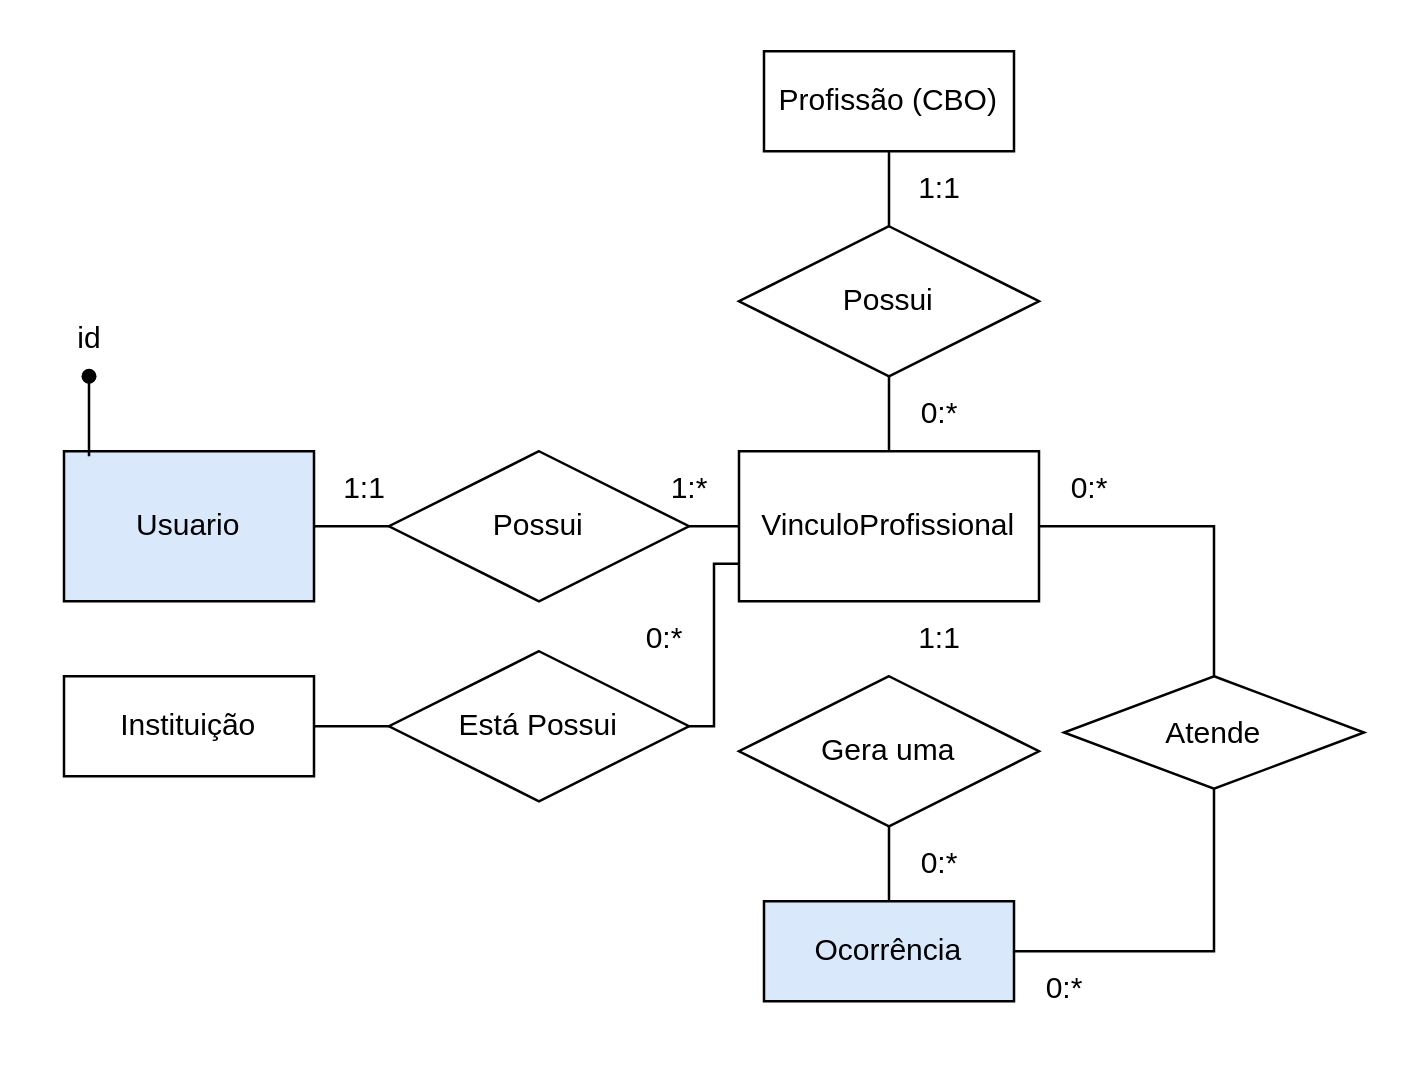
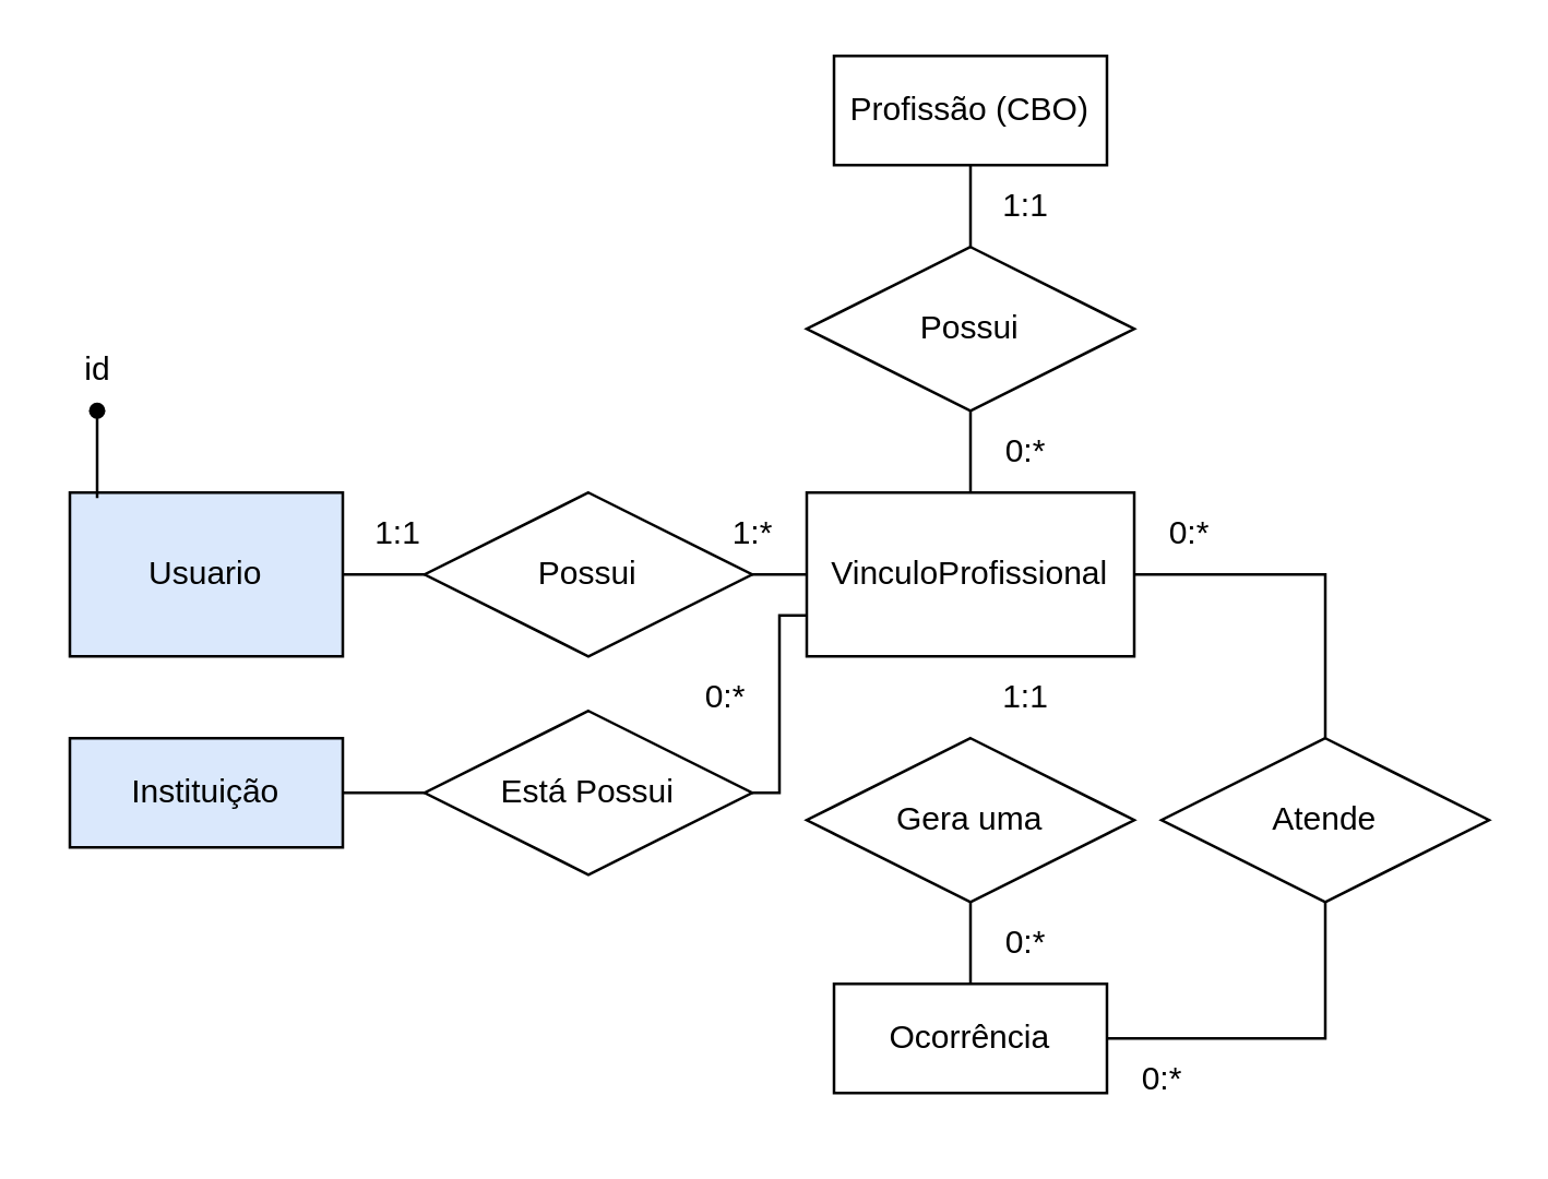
  <mxCell id="0" />
  <mxCell id="1" parent="0" />
  <mxCell id="2" style="edgeStyle=orthogonalEdgeStyle;rounded=0;orthogonalLoop=1;jettySize=auto;html=1;exitX=1;exitY=0.5;exitDx=0;exitDy=0;entryX=0;entryY=0.5;entryDx=0;entryDy=0;endArrow=none;endFill=0;" edge="1" parent="1" source="3" target="5"><mxGeometry relative="1" as="geometry" /></mxCell>
  <mxCell id="3" value="Usuario" style="rounded=0;whiteSpace=wrap;html=1;fillColor=#dae8fc;" vertex="1" parent="1"><mxGeometry x="25" y="180" width="100" height="60" as="geometry" /></mxCell>
  <mxCell id="4" style="edgeStyle=orthogonalEdgeStyle;rounded=0;orthogonalLoop=1;jettySize=auto;html=1;exitX=1;exitY=0.5;exitDx=0;exitDy=0;entryX=0;entryY=0.5;entryDx=0;entryDy=0;endArrow=none;endFill=0;" edge="1" parent="1" source="5" target="9"><mxGeometry relative="1" as="geometry" /></mxCell>
  <mxCell id="5" value="Possui" style="shape=rhombus;perimeter=rhombusPerimeter;whiteSpace=wrap;html=1;align=center;" vertex="1" parent="1"><mxGeometry x="155" y="180" width="120" height="60" as="geometry" /></mxCell>
  <mxCell id="6" style="edgeStyle=orthogonalEdgeStyle;rounded=0;orthogonalLoop=1;jettySize=auto;html=1;exitX=0.5;exitY=0;exitDx=0;exitDy=0;entryX=0.5;entryY=1;entryDx=0;entryDy=0;endArrow=none;endFill=0;" edge="1" parent="1" source="9" target="14"><mxGeometry relative="1" as="geometry" /></mxCell>
  <mxCell id="7" style="edgeStyle=orthogonalEdgeStyle;rounded=0;orthogonalLoop=1;jettySize=auto;html=1;exitX=0;exitY=0.75;exitDx=0;exitDy=0;entryX=1;entryY=0.5;entryDx=0;entryDy=0;endArrow=none;endFill=0;" edge="1" parent="1" source="9" target="12"><mxGeometry relative="1" as="geometry"><Array as="points"><mxPoint x="285" y="225" /></Array></mxGeometry></mxCell>
  <mxCell id="8" style="edgeStyle=orthogonalEdgeStyle;rounded=0;orthogonalLoop=1;jettySize=auto;html=1;exitX=1;exitY=0.5;exitDx=0;exitDy=0;entryX=0.5;entryY=0;entryDx=0;entryDy=0;endArrow=none;endFill=0;" edge="1" parent="1" source="9" target="29"><mxGeometry relative="1" as="geometry" /></mxCell>
  <mxCell id="9" value="VinculoProfissional" style="rounded=0;whiteSpace=wrap;html=1;" vertex="1" parent="1"><mxGeometry x="295" y="180" width="120" height="60" as="geometry" /></mxCell>
- <mxCell id="10" value="&lt;div&gt;Instituição&lt;/div&gt;" style="whiteSpace=wrap;html=1;align=center;" vertex="1" parent="1"><mxGeometry x="25" y="270" width="100" height="40" as="geometry" /></mxCell>
+ <mxCell id="10" value="&lt;div&gt;Instituição&lt;/div&gt;" style="whiteSpace=wrap;html=1;align=center;fillColor=#dae8fc;" vertex="1" parent="1"><mxGeometry x="25" y="270" width="100" height="40" as="geometry" /></mxCell>
  <mxCell id="11" value="" style="edgeStyle=orthogonalEdgeStyle;rounded=0;orthogonalLoop=1;jettySize=auto;html=1;endArrow=none;endFill=0;" edge="1" parent="1" source="12" target="10"><mxGeometry relative="1" as="geometry" /></mxCell>
  <mxCell id="12" value="Está Possui" style="shape=rhombus;perimeter=rhombusPerimeter;whiteSpace=wrap;html=1;align=center;" vertex="1" parent="1"><mxGeometry x="155" y="260" width="120" height="60" as="geometry" /></mxCell>
  <mxCell id="13" style="edgeStyle=orthogonalEdgeStyle;rounded=0;orthogonalLoop=1;jettySize=auto;html=1;exitX=0.5;exitY=0;exitDx=0;exitDy=0;entryX=0.5;entryY=1;entryDx=0;entryDy=0;endArrow=none;endFill=0;" edge="1" parent="1" source="14" target="15"><mxGeometry relative="1" as="geometry" /></mxCell>
  <mxCell id="14" value="Possui" style="shape=rhombus;perimeter=rhombusPerimeter;whiteSpace=wrap;html=1;align=center;" vertex="1" parent="1"><mxGeometry x="295" y="90" width="120" height="60" as="geometry" /></mxCell>
  <mxCell id="15" value="&lt;div&gt;Profissão (CBO)&lt;/div&gt;" style="whiteSpace=wrap;html=1;align=center;" vertex="1" parent="1"><mxGeometry x="305" y="20" width="100" height="40" as="geometry" /></mxCell>
  <mxCell id="16" value="" style="edgeStyle=orthogonalEdgeStyle;rounded=0;orthogonalLoop=1;jettySize=auto;html=1;endArrow=none;endFill=0;" edge="1" parent="1" source="17"><mxGeometry relative="1" as="geometry"><mxPoint x="35" y="180" as="targetPoint" /><Array as="points"><mxPoint x="35" y="182" /></Array></mxGeometry></mxCell>
  <mxCell id="17" value="" style="shape=waypoint;sketch=0;fillStyle=solid;size=6;pointerEvents=1;points=[];fillColor=none;resizable=0;rotatable=0;perimeter=centerPerimeter;snapToPoint=1;" vertex="1" parent="1"><mxGeometry x="25" y="140" width="20" height="20" as="geometry" /></mxCell>
  <mxCell id="18" value="id" style="text;html=1;align=center;verticalAlign=middle;resizable=0;points=[];autosize=1;strokeColor=none;fillColor=none;" vertex="1" parent="1"><mxGeometry x="20" y="120" width="30" height="30" as="geometry" /></mxCell>
  <mxCell id="19" value="1:*" style="text;html=1;align=center;verticalAlign=middle;resizable=0;points=[];autosize=1;strokeColor=none;fillColor=none;" vertex="1" parent="1"><mxGeometry x="255" y="180" width="40" height="30" as="geometry" /></mxCell>
  <mxCell id="20" value="1:1" style="text;html=1;align=center;verticalAlign=middle;resizable=0;points=[];autosize=1;strokeColor=none;fillColor=none;" vertex="1" parent="1"><mxGeometry x="125" y="180" width="40" height="30" as="geometry" /></mxCell>
  <mxCell id="21" value="0:*" style="text;html=1;align=center;verticalAlign=middle;resizable=0;points=[];autosize=1;strokeColor=none;fillColor=none;" vertex="1" parent="1"><mxGeometry x="245" y="240" width="40" height="30" as="geometry" /></mxCell>
  <mxCell id="22" value="0:*" style="text;html=1;align=center;verticalAlign=middle;resizable=0;points=[];autosize=1;strokeColor=none;fillColor=none;" vertex="1" parent="1"><mxGeometry x="355" y="150" width="40" height="30" as="geometry" /></mxCell>
  <mxCell id="23" value="1:1" style="text;html=1;align=center;verticalAlign=middle;resizable=0;points=[];autosize=1;strokeColor=none;fillColor=none;" vertex="1" parent="1"><mxGeometry x="355" y="60" width="40" height="30" as="geometry" /></mxCell>
- <mxCell id="24" value="Ocorrência" style="whiteSpace=wrap;html=1;align=center;fillColor=#dae8fc;" vertex="1" parent="1"><mxGeometry x="305" y="360" width="100" height="40" as="geometry" /></mxCell>
+ <mxCell id="24" value="Ocorrência" style="whiteSpace=wrap;html=1;align=center;" vertex="1" parent="1"><mxGeometry x="305" y="360" width="100" height="40" as="geometry" /></mxCell>
  <mxCell id="25" style="edgeStyle=orthogonalEdgeStyle;rounded=0;orthogonalLoop=1;jettySize=auto;html=1;exitX=0.5;exitY=1;exitDx=0;exitDy=0;entryX=0.5;entryY=0;entryDx=0;entryDy=0;endArrow=none;endFill=0;" edge="1" parent="1" source="26" target="24"><mxGeometry relative="1" as="geometry" /></mxCell>
  <mxCell id="26" value="Gera uma" style="shape=rhombus;perimeter=rhombusPerimeter;whiteSpace=wrap;html=1;align=center;" vertex="1" parent="1"><mxGeometry x="295" y="270" width="120" height="60" as="geometry" /></mxCell>
  <mxCell id="27" value="0:*" style="text;html=1;align=center;verticalAlign=middle;resizable=0;points=[];autosize=1;strokeColor=none;fillColor=none;" vertex="1" parent="1"><mxGeometry x="355" y="330" width="40" height="30" as="geometry" /></mxCell>
  <mxCell id="28" style="edgeStyle=orthogonalEdgeStyle;rounded=0;orthogonalLoop=1;jettySize=auto;html=1;exitX=0.5;exitY=1;exitDx=0;exitDy=0;entryX=1;entryY=0.5;entryDx=0;entryDy=0;endArrow=none;endFill=0;" edge="1" parent="1" source="29" target="24"><mxGeometry relative="1" as="geometry" /></mxCell>
- <mxCell id="29" value="Atende" style="shape=rhombus;perimeter=rhombusPerimeter;whiteSpace=wrap;html=1;align=center;" vertex="1" parent="1"><mxGeometry x="425" y="270" width="120" height="45" as="geometry" /></mxCell>
+ <mxCell id="29" value="Atende" style="shape=rhombus;perimeter=rhombusPerimeter;whiteSpace=wrap;html=1;align=center;" vertex="1" parent="1"><mxGeometry x="425" y="270" width="120" height="60" as="geometry" /></mxCell>
  <mxCell id="30" value="1:1" style="text;html=1;align=center;verticalAlign=middle;resizable=0;points=[];autosize=1;strokeColor=none;fillColor=none;" vertex="1" parent="1"><mxGeometry x="355" y="240" width="40" height="30" as="geometry" /></mxCell>
  <mxCell id="31" value="&lt;div&gt;0:*&lt;/div&gt;" style="text;html=1;align=center;verticalAlign=middle;resizable=0;points=[];autosize=1;strokeColor=none;fillColor=none;" vertex="1" parent="1"><mxGeometry x="415" y="180" width="40" height="30" as="geometry" /></mxCell>
  <mxCell id="32" value="0:*" style="text;html=1;align=center;verticalAlign=middle;resizable=0;points=[];autosize=1;strokeColor=none;fillColor=none;" vertex="1" parent="1"><mxGeometry x="405" y="380" width="40" height="30" as="geometry" /></mxCell>
